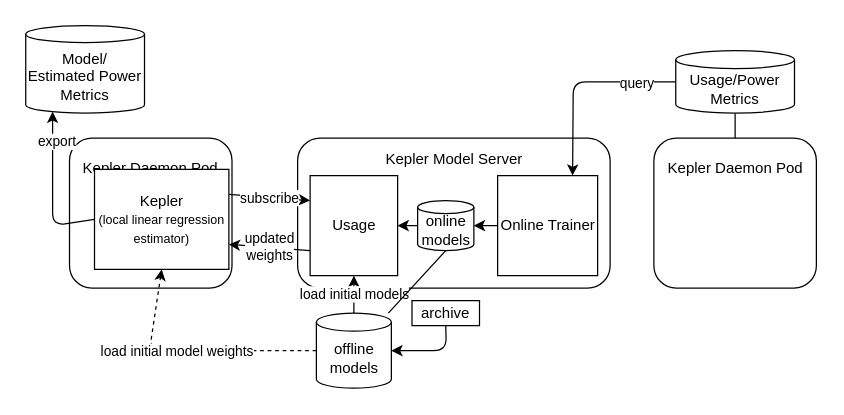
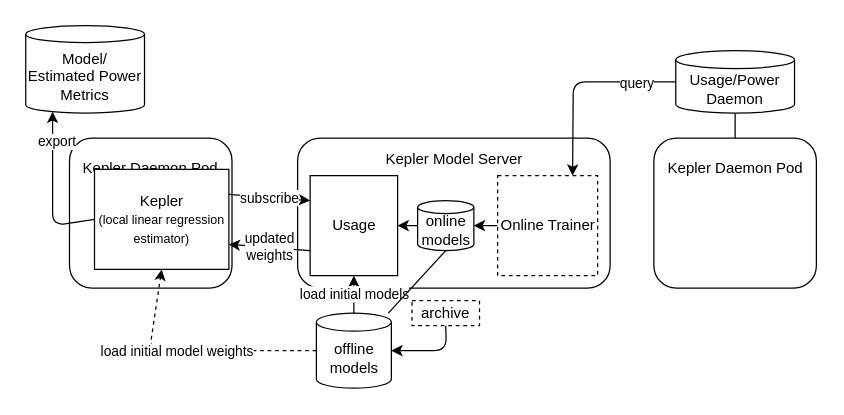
  <mxCell id="0" />
  <mxCell id="1" parent="0" />
  <mxCell id="2" value="Kepler Model Server&lt;br&gt;&lt;br&gt;&lt;br&gt;&lt;br&gt;&lt;br&gt;&lt;br&gt;&lt;br&gt;" style="rounded=1;whiteSpace=wrap;html=1;" vertex="1" parent="1"><mxGeometry x="237.5" y="110" width="250" height="120" as="geometry" /></mxCell>
  <mxCell id="3" value="Kepler Daemon Pod&lt;br&gt;&lt;br&gt;&lt;br&gt;&lt;br&gt;&lt;br&gt;&lt;br&gt;" style="rounded=1;whiteSpace=wrap;html=1;" vertex="1" parent="1"><mxGeometry x="55" y="110" width="130" height="120" as="geometry" /></mxCell>
  <mxCell id="4" style="edgeStyle=none;html=1;exitX=0;exitY=0.5;exitDx=0;exitDy=0;startArrow=none;startFill=0;endArrow=classic;endFill=1;entryX=0.226;entryY=0.984;entryDx=0;entryDy=0;entryPerimeter=0;" edge="1" parent="1" source="6" target="18"><mxGeometry relative="1" as="geometry"><Array as="points"><mxPoint x="41.5" y="180" /></Array></mxGeometry></mxCell>
  <mxCell id="5" value="export" style="edgeLabel;html=1;align=center;verticalAlign=middle;resizable=0;points=[];" vertex="1" connectable="0" parent="4"><mxGeometry x="0.609" y="-3" relative="1" as="geometry"><mxPoint as="offset" /></mxGeometry></mxCell>
  <mxCell id="6" value="Kepler&lt;font style=&quot;font-size: 10px&quot;&gt;&lt;br&gt;&lt;font style=&quot;font-size: 10px&quot;&gt;(local linear regression estimator)&lt;/font&gt;&lt;/font&gt;" style="rounded=0;whiteSpace=wrap;html=1;" vertex="1" parent="1"><mxGeometry x="75" y="135" width="107.5" height="80" as="geometry" /></mxCell>
  <mxCell id="7" value="subscribe" style="edgeStyle=none;html=1;exitX=1;exitY=0.25;exitDx=0;exitDy=0;entryX=0;entryY=0.25;entryDx=0;entryDy=0;startArrow=none;startFill=0;endArrow=classic;endFill=1;" edge="1" parent="1" source="6" target="13"><mxGeometry relative="1" as="geometry"><mxPoint x="177.5" y="160" as="sourcePoint" /></mxGeometry></mxCell>
  <mxCell id="8" style="edgeStyle=none;html=1;exitX=0;exitY=0.5;exitDx=0;exitDy=0;exitPerimeter=0;entryX=0.5;entryY=1;entryDx=0;entryDy=0;startArrow=none;startFill=0;endArrow=classic;endFill=1;dashed=1;" edge="1" parent="1" source="10" target="6"><mxGeometry relative="1" as="geometry"><Array as="points"><mxPoint x="119" y="280" /></Array></mxGeometry></mxCell>
  <mxCell id="9" value="load initial model weights" style="edgeLabel;html=1;align=center;verticalAlign=middle;resizable=0;points=[];" vertex="1" connectable="0" parent="8"><mxGeometry x="-0.087" y="-3" relative="1" as="geometry"><mxPoint x="-21" y="3" as="offset" /></mxGeometry></mxCell>
  <mxCell id="10" value="offline models" style="shape=cylinder3;whiteSpace=wrap;html=1;boundedLbl=1;backgroundOutline=1;size=7.2;" vertex="1" parent="1"><mxGeometry x="252.5" y="250" width="60" height="60" as="geometry" /></mxCell>
  <mxCell id="11" value="load initial models" style="edgeStyle=none;html=1;exitX=0.5;exitY=1;exitDx=0;exitDy=0;startArrow=classic;startFill=1;endArrow=none;endFill=0;" edge="1" parent="1" source="13" target="10"><mxGeometry relative="1" as="geometry" /></mxCell>
  <mxCell id="12" value="updated&lt;br&gt;weights" style="edgeStyle=none;html=1;exitX=0;exitY=0.75;exitDx=0;exitDy=0;startArrow=none;startFill=0;endArrow=classic;endFill=1;entryX=1;entryY=0.75;entryDx=0;entryDy=0;" edge="1" parent="1" source="13" target="6"><mxGeometry relative="1" as="geometry"><mxPoint x="177.5" y="200" as="targetPoint" /></mxGeometry></mxCell>
  <mxCell id="13" value="Usage" style="rounded=0;whiteSpace=wrap;html=1;" vertex="1" parent="1"><mxGeometry x="247.5" y="140" width="70" height="80" as="geometry" /></mxCell>
  <mxCell id="14" style="edgeStyle=none;html=1;exitX=0;exitY=0.5;exitDx=0;exitDy=0;entryX=1;entryY=0.5;entryDx=0;entryDy=0;entryPerimeter=0;startArrow=none;startFill=0;endArrow=classic;endFill=1;" edge="1" parent="1" source="15" target="21"><mxGeometry relative="1" as="geometry" /></mxCell>
- <mxCell id="15" value="Online Trainer" style="rounded=0;whiteSpace=wrap;html=1;" vertex="1" parent="1"><mxGeometry x="397.5" y="140" width="80" height="80" as="geometry" /></mxCell>
+ <mxCell id="15" value="Online Trainer" style="rounded=0;whiteSpace=wrap;html=1;dashed=1;" vertex="1" parent="1"><mxGeometry x="397.5" y="140" width="80" height="80" as="geometry" /></mxCell>
  <mxCell id="16" style="edgeStyle=none;html=1;exitX=0;exitY=0.5;exitDx=0;exitDy=0;exitPerimeter=0;entryX=0.75;entryY=0;entryDx=0;entryDy=0;startArrow=none;startFill=0;endArrow=classic;endFill=1;" edge="1" parent="1" source="26" target="15"><mxGeometry relative="1" as="geometry"><Array as="points"><mxPoint x="458" y="65" /></Array></mxGeometry></mxCell>
  <mxCell id="17" value="query" style="edgeLabel;html=1;align=center;verticalAlign=middle;resizable=0;points=[];" vertex="1" connectable="0" parent="16"><mxGeometry x="-0.281" y="4" relative="1" as="geometry"><mxPoint x="24" y="-4" as="offset" /></mxGeometry></mxCell>
  <mxCell id="18" value="Model/&lt;br&gt;Estimated Power&lt;br&gt;Metrics" style="shape=cylinder3;whiteSpace=wrap;html=1;boundedLbl=1;backgroundOutline=1;size=6.8;" vertex="1" parent="1"><mxGeometry x="20" y="20" width="95" height="70" as="geometry" /></mxCell>
  <mxCell id="19" style="edgeStyle=none;html=1;exitX=0;exitY=0.5;exitDx=0;exitDy=0;exitPerimeter=0;startArrow=none;startFill=0;endArrow=classic;endFill=1;" edge="1" parent="1" source="21" target="13"><mxGeometry relative="1" as="geometry" /></mxCell>
  <mxCell id="20" style="edgeStyle=none;html=1;exitX=0.5;exitY=1;exitDx=0;exitDy=0;exitPerimeter=0;startArrow=none;startFill=0;endArrow=none;endFill=0;" edge="1" parent="1" source="21" target="10"><mxGeometry relative="1" as="geometry" /></mxCell>
  <mxCell id="21" value="online models" style="shape=cylinder3;whiteSpace=wrap;html=1;boundedLbl=1;backgroundOutline=1;size=5.2;" vertex="1" parent="1"><mxGeometry x="333.5" y="160" width="45" height="40" as="geometry" /></mxCell>
  <mxCell id="22" style="edgeStyle=none;html=1;exitX=0.5;exitY=1;exitDx=0;exitDy=0;entryX=1;entryY=0.5;entryDx=0;entryDy=0;entryPerimeter=0;startArrow=none;startFill=0;endArrow=classic;endFill=1;" edge="1" parent="1" source="23" target="10"><mxGeometry relative="1" as="geometry"><Array as="points"><mxPoint x="356.5" y="280" /></Array></mxGeometry></mxCell>
- <mxCell id="23" value="archive" style="rounded=0;whiteSpace=wrap;html=1;" vertex="1" parent="1"><mxGeometry x="329" y="240" width="54" height="20" as="geometry" /></mxCell>
+ <mxCell id="23" value="archive" style="rounded=0;whiteSpace=wrap;html=1;dashed=1;" vertex="1" parent="1"><mxGeometry x="329" y="240" width="54" height="20" as="geometry" /></mxCell>
  <mxCell id="24" style="edgeStyle=none;html=1;exitX=0.5;exitY=0;exitDx=0;exitDy=0;entryX=0.5;entryY=1;entryDx=0;entryDy=0;entryPerimeter=0;fontSize=10;startArrow=none;startFill=0;endArrow=none;endFill=0;" edge="1" parent="1" source="25" target="26"><mxGeometry relative="1" as="geometry" /></mxCell>
  <mxCell id="25" value="Kepler Daemon Pod&lt;br&gt;&lt;br&gt;&lt;br&gt;&lt;br&gt;&lt;br&gt;&lt;br&gt;" style="rounded=1;whiteSpace=wrap;html=1;" vertex="1" parent="1"><mxGeometry x="522.5" y="110" width="130" height="120" as="geometry" /></mxCell>
- <mxCell id="26" value="Usage/Power&lt;br&gt;Metrics" style="shape=cylinder3;whiteSpace=wrap;html=1;boundedLbl=1;backgroundOutline=1;size=7.2;" vertex="1" parent="1"><mxGeometry x="540" y="40" width="95" height="50" as="geometry" /></mxCell>
+ <mxCell id="26" value="Usage/Power&lt;br&gt;Daemon" style="shape=cylinder3;whiteSpace=wrap;html=1;boundedLbl=1;backgroundOutline=1;size=7.2;" vertex="1" parent="1"><mxGeometry x="540" y="40" width="95" height="50" as="geometry" /></mxCell>
